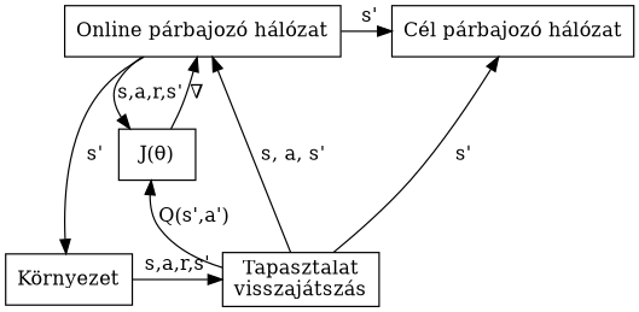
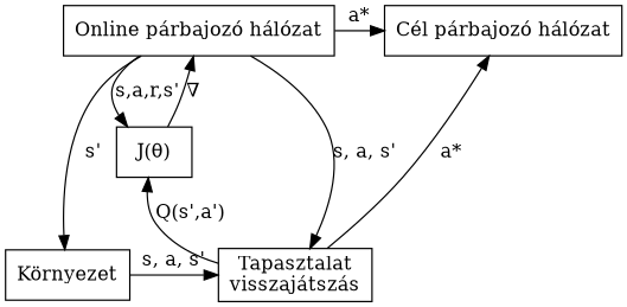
  digraph {
    node [shape=rectangle]
    n1 [label="Online párbajozó hálózat"]
    n2 [label="Cél párbajozó hálózat"]
    n3 [label="Tapasztalat\nvisszajátszás"]
    n4 [label="Környezet"]
    n5 [label="J(θ)"]
    subgraph sub_1 {
      rank=same
      n1
      n2
    }
    subgraph sub_2 {
      rank=max
      n3
      n4
    }
-   n1 -> n2 [label=" s'"]
+   n1 -> n2 [label="a*"]
    n1 -> n4 [label=" s'"]
    n1 -> n5 [label="s,a,r,s'"]
-   n3 -> n1 [label="s, a, s'"]
-   n3 -> n2 [label=" s'"]
+   n1 -> n3 [label="s, a, s'"]
+   n3 -> n2 [label="a*"]
    n3 -> n5 [label="Q(s',a')"]
-   n4 -> n3 [label="s,a,r,s'"]
+   n4 -> n3 [label="s, a, s'"]
    n5 -> n1 [label="∇"]
  }
